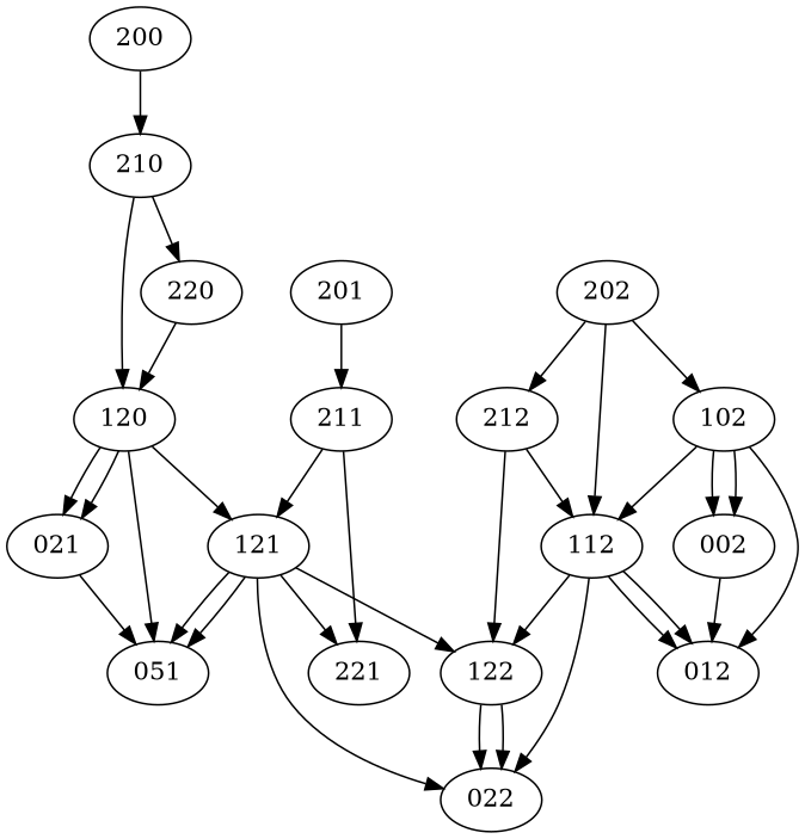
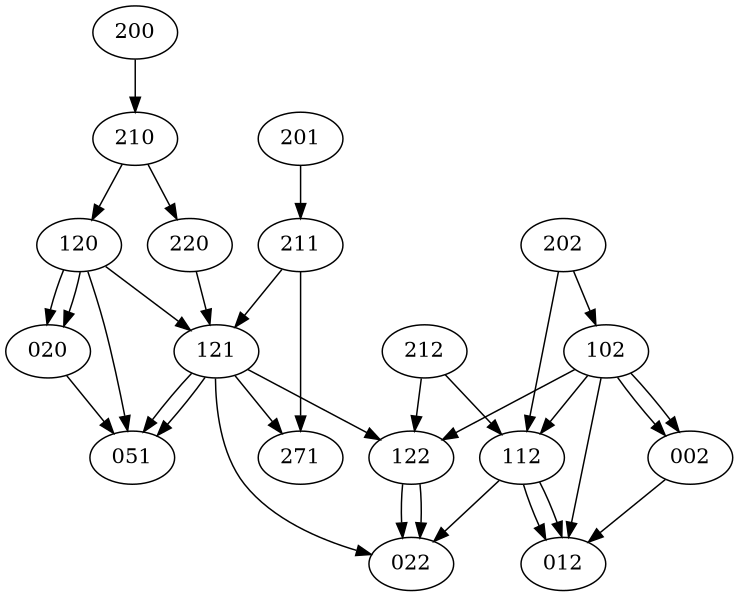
  digraph {
    edge [penwidth=1]
    n1 [label=002]
    n2 [label=012]
-   n3 [label=021]
+   n3 [label=020]
    n4 [label=051]
    n5 [label=022]
    n6 [label=102]
    n7 [label=112]
    n8 [label=122]
    n9 [label=120]
    n10 [label=121]
-   n11 [label=221]
+   n11 [label=271]
    n12 [label=200]
    n13 [label=210]
    n14 [label=220]
    n15 [label=201]
    n16 [label=211]
    n17 [label=202]
    n18 [label=212]
    n1 -> n2
    n3 -> n4
    n6 -> n1
    n6 -> n1
    n6 -> n2
    n6 -> n7
    n7 -> n2
    n7 -> n2
    n7 -> n5
-   n7 -> n8
+   n6 -> n8
    n8 -> n5
    n8 -> n5
    n9 -> n3
    n9 -> n3
    n9 -> n4
    n9 -> n10
    n10 -> n4
    n10 -> n4
    n10 -> n5
    n10 -> n8
    n10 -> n11
    n12 -> n13
    n13 -> n9
    n13 -> n14
-   n14 -> n9
+   n14 -> n10
    n15 -> n16
    n16 -> n10
    n16 -> n11
    n17 -> n6
    n17 -> n7
-   n17 -> n18
    n18 -> n7
    n18 -> n8
  }
